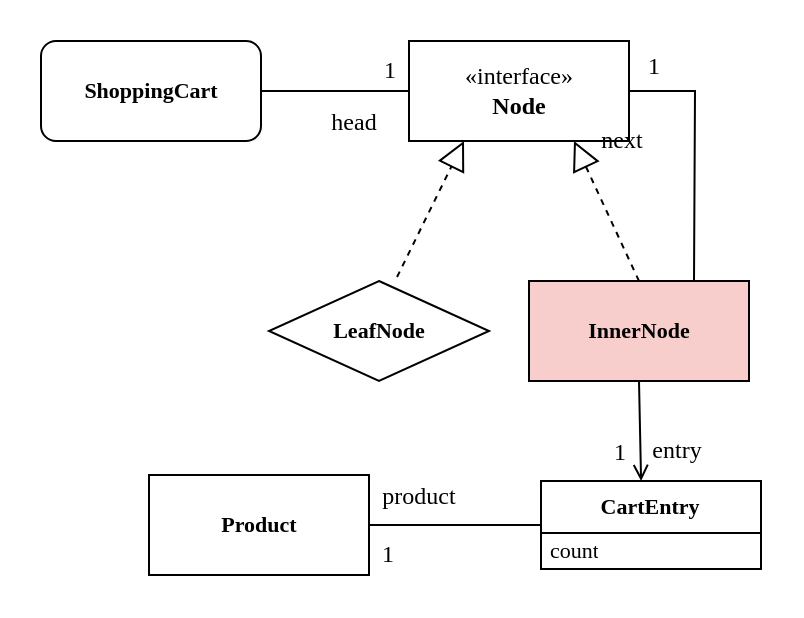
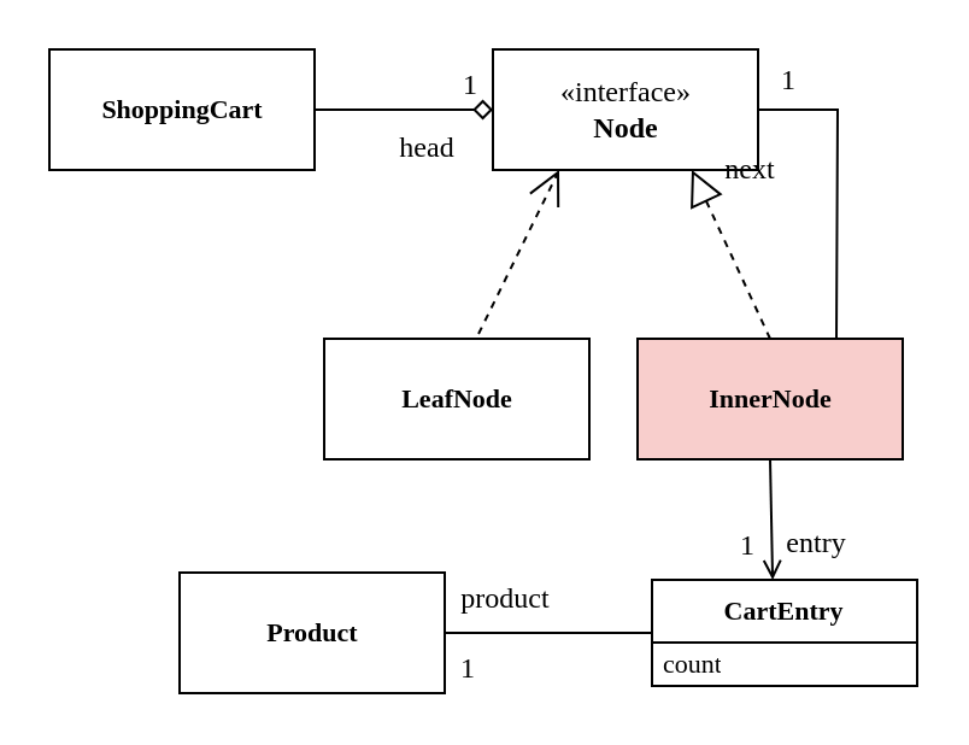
  <mxCell id="0" />
  <mxCell id="1" parent="0" />
  <mxCell id="2" value="«interface»&lt;br&gt;&lt;b&gt;&lt;font data-font-src=&quot;https://fonts.googleapis.com/css?family=Alegreya+Sans&quot; face=&quot;Alegreya Sans&quot;&gt;Node&lt;/font&gt;&lt;/b&gt;" style="html=1;fontFamily=Alegreya;fontSource=https%3A%2F%2Ffonts.googleapis.com%2Fcss%3Ffamily%3DAlegreya;" parent="1" vertex="1"><mxGeometry x="204" y="20" width="110" height="50" as="geometry" /></mxCell>
- <mxCell id="3" value="LeafNode" style="rhombus;html=1;fontFamily=Alegreya Sans;fontStyle=1;fontSize=11;fontSource=https%3A%2F%2Ffonts.googleapis.com%2Fcss%3Ffamily%3DAlegreya%2BSans;" parent="1" vertex="1"><mxGeometry x="134" y="140" width="110" height="50" as="geometry" /></mxCell>
+ <mxCell id="3" value="LeafNode" style="html=1;fontFamily=Alegreya Sans;fontStyle=1;fontSize=11;fontSource=https%3A%2F%2Ffonts.googleapis.com%2Fcss%3Ffamily%3DAlegreya%2BSans;" parent="1" vertex="1"><mxGeometry x="134" y="140" width="110" height="50" as="geometry" /></mxCell>
  <mxCell id="4" value="InnerNode" style="html=1;fontFamily=Alegreya Sans;fontStyle=1;fontSize=11;fontSource=https%3A%2F%2Ffonts.googleapis.com%2Fcss%3Ffamily%3DAlegreya%2BSans;resizable=1;metaEdit=0;fillColor=#f8cecc;" parent="1" vertex="1"><mxGeometry x="264" y="140" width="110" height="50" as="geometry" /></mxCell>
- <mxCell id="5" value="" style="endArrow=block;dashed=1;endFill=0;endSize=12;html=1;fontFamily=Alegreya Sans;fontSource=https%3A%2F%2Ffonts.googleapis.com%2Fcss%3Ffamily%3DAlegreya%2BSans;entryX=0.25;entryY=1;entryDx=0;entryDy=0;exitX=0.582;exitY=-0.04;exitDx=0;exitDy=0;exitPerimeter=0;" parent="1" source="3" target="2" edge="1"><mxGeometry width="160" relative="1" as="geometry"><mxPoint x="109" y="310" as="sourcePoint" /><mxPoint x="269" y="310" as="targetPoint" /></mxGeometry></mxCell>
+ <mxCell id="5" value="" style="endArrow=open;dashed=1;endFill=0;endSize=12;html=1;fontFamily=Alegreya Sans;fontSource=https%3A%2F%2Ffonts.googleapis.com%2Fcss%3Ffamily%3DAlegreya%2BSans;entryX=0.25;entryY=1;entryDx=0;entryDy=0;exitX=0.582;exitY=-0.04;exitDx=0;exitDy=0;exitPerimeter=0;" parent="1" source="3" target="2" edge="1"><mxGeometry width="160" relative="1" as="geometry"><mxPoint x="109" y="310" as="sourcePoint" /><mxPoint x="269" y="310" as="targetPoint" /></mxGeometry></mxCell>
  <mxCell id="6" value="" style="endArrow=block;dashed=1;endFill=0;endSize=12;html=1;fontFamily=Alegreya Sans;fontSource=https%3A%2F%2Ffonts.googleapis.com%2Fcss%3Ffamily%3DAlegreya%2BSans;entryX=0.75;entryY=1;entryDx=0;entryDy=0;exitX=0.5;exitY=0;exitDx=0;exitDy=0;" parent="1" source="4" target="2" edge="1"><mxGeometry width="160" relative="1" as="geometry"><mxPoint x="208.02" y="158" as="sourcePoint" /><mxPoint x="221.5" y="80" as="targetPoint" /></mxGeometry></mxCell>
  <mxCell id="7" value="" style="endArrow=none;shadow=0;strokeWidth=1;rounded=0;endFill=0;elbow=vertical;exitX=0.75;exitY=0;exitDx=0;exitDy=0;entryX=1;entryY=0.5;entryDx=0;entryDy=0;" parent="1" source="4" target="2" edge="1"><mxGeometry x="0.5" y="41" relative="1" as="geometry"><mxPoint x="344" y="90" as="sourcePoint" /><mxPoint x="354" y="40" as="targetPoint" /><mxPoint x="-40" y="32" as="offset" /><Array as="points"><mxPoint x="347" y="45" /></Array></mxGeometry></mxCell>
  <mxCell id="8" value="1" style="resizable=0;align=right;verticalAlign=bottom;labelBackgroundColor=none;fontSize=12;fontFamily=Alegreya;spacingBottom=2;" parent="7" connectable="0" vertex="1"><mxGeometry x="1" relative="1" as="geometry"><mxPoint x="17" y="-2" as="offset" /></mxGeometry></mxCell>
  <mxCell id="9" value="next&amp;nbsp;" style="text;html=1;resizable=0;points=[];;align=center;verticalAlign=middle;labelBackgroundColor=none;rounded=0;shadow=0;strokeWidth=1;fontSize=12;fontFamily=Alegreya;rotation=0;" parent="7" vertex="1" connectable="0"><mxGeometry relative="1" as="geometry"><mxPoint x="-35" y="-7" as="offset" /></mxGeometry></mxCell>
  <mxCell id="10" value="CartEntry" style="swimlane;fontStyle=1;align=center;verticalAlign=top;childLayout=stackLayout;horizontal=1;startSize=26;horizontalStack=0;resizeParent=1;resizeParentMax=0;resizeLast=0;collapsible=1;marginBottom=0;fontFamily=Alegreya Sans;fontSize=11;rounded=0;gradientColor=none;swimlaneFillColor=none;fontSource=https%3A%2F%2Ffonts.googleapis.com%2Fcss%3Ffamily%3DAlegreya%2BSans;" parent="1" vertex="1"><mxGeometry x="270" y="240" width="110" height="44" as="geometry"><mxRectangle x="480" y="560" width="80" height="30" as="alternateBounds" /></mxGeometry></mxCell>
  <mxCell id="11" value="count" style="text;strokeColor=none;fillColor=none;align=left;verticalAlign=middle;spacingLeft=3;spacingRight=4;overflow=hidden;rotatable=0;points=[[0,0.5],[1,0.5]];portConstraint=eastwest;fontFamily=Alegreya;fontSize=11;fontStyle=0;html=1;imageWidth=24;imageHeight=24;comic=0;imageAspect=0;" parent="10" vertex="1"><mxGeometry y="26" width="110" height="18" as="geometry" /></mxCell>
- <mxCell id="12" value="ShoppingCart" style="html=1;fontFamily=Alegreya Sans;fontStyle=1;fontSize=11;fontSource=https%3A%2F%2Ffonts.googleapis.com%2Fcss%3Ffamily%3DAlegreya%2BSans;rounded=1;" parent="1" vertex="1"><mxGeometry x="20" y="20" width="110" height="50" as="geometry" /></mxCell>
- <mxCell id="13" value="" style="endArrow=none;shadow=0;strokeWidth=1;rounded=0;endFill=0;elbow=vertical;" parent="1" source="12" target="2" edge="1"><mxGeometry x="0.5" y="41" relative="1" as="geometry"><mxPoint x="80" y="-60" as="sourcePoint" /><mxPoint x="280" y="-60" as="targetPoint" /><mxPoint x="-40" y="32" as="offset" /></mxGeometry></mxCell>
+ <mxCell id="12" value="ShoppingCart" style="html=1;fontFamily=Alegreya Sans;fontStyle=1;fontSize=11;fontSource=https%3A%2F%2Ffonts.googleapis.com%2Fcss%3Ffamily%3DAlegreya%2BSans;" parent="1" vertex="1"><mxGeometry x="20" y="20" width="110" height="50" as="geometry" /></mxCell>
+ <mxCell id="13" value="" style="endArrow=diamond;shadow=0;strokeWidth=1;rounded=0;endFill=0;elbow=vertical;" parent="1" source="12" target="2" edge="1"><mxGeometry x="0.5" y="41" relative="1" as="geometry"><mxPoint x="80" y="-60" as="sourcePoint" /><mxPoint x="280" y="-60" as="targetPoint" /><mxPoint x="-40" y="32" as="offset" /></mxGeometry></mxCell>
  <mxCell id="14" value="1" style="resizable=0;align=right;verticalAlign=bottom;labelBackgroundColor=none;fontSize=12;fontFamily=Alegreya;spacingBottom=2;" parent="13" connectable="0" vertex="1"><mxGeometry x="1" relative="1" as="geometry"><mxPoint x="-5" as="offset" /></mxGeometry></mxCell>
  <mxCell id="15" value="head&amp;nbsp;" style="text;html=1;resizable=0;points=[];;align=center;verticalAlign=middle;labelBackgroundColor=none;rounded=0;shadow=0;strokeWidth=1;fontSize=12;fontFamily=Alegreya;" parent="13" vertex="1" connectable="0"><mxGeometry relative="1" as="geometry"><mxPoint x="10" y="15" as="offset" /></mxGeometry></mxCell>
  <mxCell id="16" value="" style="endArrow=open;shadow=0;strokeWidth=1;rounded=0;endFill=0;elbow=vertical;exitX=0.5;exitY=1;exitDx=0;exitDy=0;entryX=0.455;entryY=0;entryDx=0;entryDy=0;entryPerimeter=0;" parent="1" source="4" target="10" edge="1"><mxGeometry x="0.5" y="41" relative="1" as="geometry"><mxPoint x="110" y="62.165" as="sourcePoint" /><mxPoint x="194" y="57.835" as="targetPoint" /><mxPoint x="-40" y="32" as="offset" /></mxGeometry></mxCell>
  <mxCell id="17" value="1" style="resizable=0;align=right;verticalAlign=bottom;labelBackgroundColor=none;fontSize=12;fontFamily=Alegreya;spacingBottom=2;" parent="16" connectable="0" vertex="1"><mxGeometry x="1" relative="1" as="geometry"><mxPoint x="-6" y="-4" as="offset" /></mxGeometry></mxCell>
  <mxCell id="18" value="entry" style="text;html=1;resizable=0;points=[];;align=center;verticalAlign=middle;labelBackgroundColor=none;rounded=0;shadow=0;strokeWidth=1;fontSize=12;fontFamily=Alegreya;rotation=0;" parent="16" vertex="1" connectable="0"><mxGeometry relative="1" as="geometry"><mxPoint x="18" y="10" as="offset" /></mxGeometry></mxCell>
  <mxCell id="19" value="Product" style="html=1;fontFamily=Alegreya Sans;fontStyle=1;fontSize=11;fontSource=https%3A%2F%2Ffonts.googleapis.com%2Fcss%3Ffamily%3DAlegreya%2BSans;" parent="1" vertex="1"><mxGeometry x="74" y="237" width="110" height="50" as="geometry" /></mxCell>
  <mxCell id="20" value="" style="endArrow=none;shadow=0;strokeWidth=1;rounded=0;endFill=0;elbow=vertical;" parent="1" source="10" target="19" edge="1"><mxGeometry x="0.5" y="41" relative="1" as="geometry"><mxPoint x="329" y="200" as="sourcePoint" /><mxPoint x="330.05" y="250" as="targetPoint" /><mxPoint x="-40" y="32" as="offset" /></mxGeometry></mxCell>
  <mxCell id="21" value="1" style="resizable=0;align=right;verticalAlign=bottom;labelBackgroundColor=none;fontSize=12;fontFamily=Alegreya;spacingBottom=2;" parent="20" connectable="0" vertex="1"><mxGeometry x="1" relative="1" as="geometry"><mxPoint x="14" y="25" as="offset" /></mxGeometry></mxCell>
  <mxCell id="22" value="product" style="text;html=1;resizable=0;points=[];;align=center;verticalAlign=middle;labelBackgroundColor=none;rounded=0;shadow=0;strokeWidth=1;fontSize=12;fontFamily=Alegreya;rotation=0;" parent="20" vertex="1" connectable="0"><mxGeometry relative="1" as="geometry"><mxPoint x="-19" y="-15" as="offset" /></mxGeometry></mxCell>
